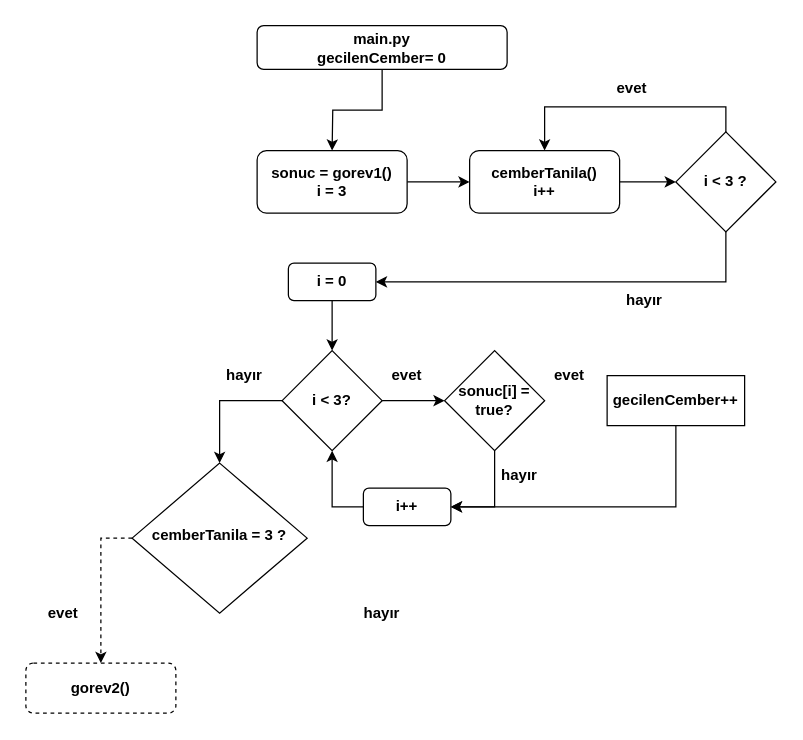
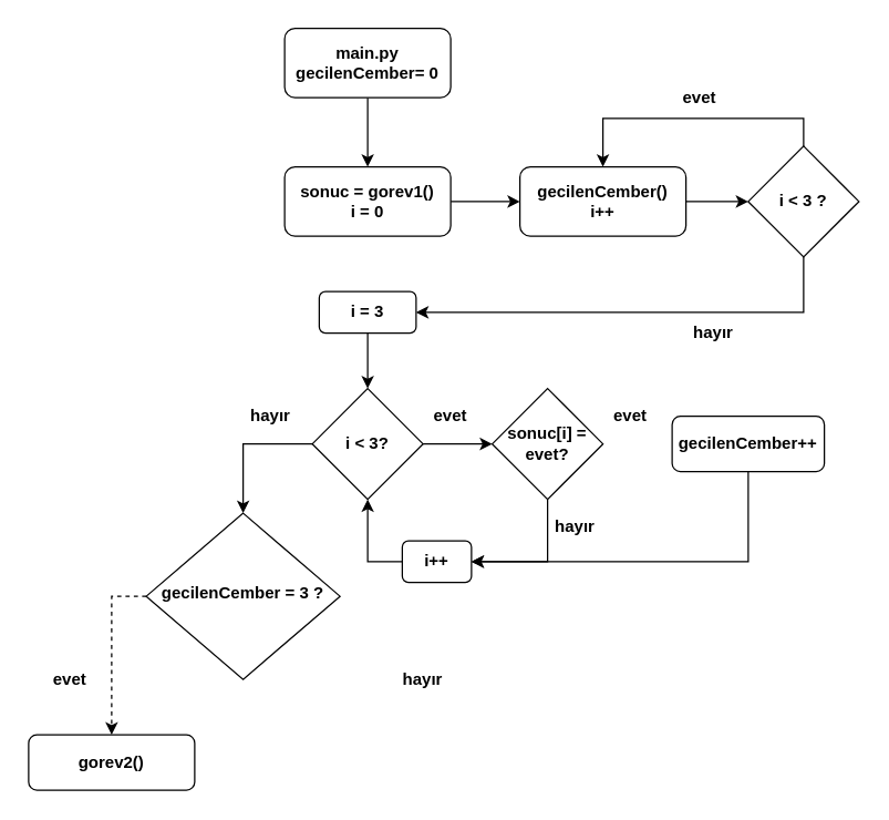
  <mxCell id="0" />
  <mxCell id="1" parent="0" />
  <mxCell id="2" style="edgeStyle=orthogonalEdgeStyle;rounded=0;orthogonalLoop=1;jettySize=auto;html=1;exitX=0.5;exitY=1;exitDx=0;exitDy=0;fontStyle=1" edge="1" parent="1" source="3"><mxGeometry relative="1" as="geometry"><mxPoint x="265" y="120" as="targetPoint" /></mxGeometry></mxCell>
- <mxCell id="3" value="main.py&lt;br&gt;gecilenCember= 0" style="rounded=1;whiteSpace=wrap;html=1;fontSize=12;glass=0;strokeWidth=1;shadow=0;fontStyle=1" parent="1" vertex="1"><mxGeometry x="205" y="20" width="200" height="35" as="geometry" /></mxCell>
+ <mxCell id="3" value="main.py&lt;br&gt;gecilenCember= 0" style="rounded=1;whiteSpace=wrap;html=1;fontSize=12;glass=0;strokeWidth=1;shadow=0;fontStyle=1" parent="1" vertex="1"><mxGeometry x="205" y="20" width="120" height="50" as="geometry" /></mxCell>
  <mxCell id="4" style="edgeStyle=orthogonalEdgeStyle;rounded=0;orthogonalLoop=1;jettySize=auto;html=1;exitX=0;exitY=0.5;exitDx=0;exitDy=0;entryX=0.5;entryY=0;entryDx=0;entryDy=0;fontStyle=1;dashed=1;" edge="1" parent="1" source="5" target="6"><mxGeometry relative="1" as="geometry" /></mxCell>
- <mxCell id="5" value="cemberTanila = 3 ?" style="rhombus;whiteSpace=wrap;html=1;shadow=0;fontFamily=Helvetica;fontSize=12;align=center;strokeWidth=1;spacing=6;spacingTop=-4;fontStyle=1" parent="1" vertex="1"><mxGeometry x="105" y="370" width="140" height="120" as="geometry" /></mxCell>
- <mxCell id="6" value="gorev2()" style="rounded=1;whiteSpace=wrap;html=1;fontSize=12;glass=0;strokeWidth=1;shadow=0;fontStyle=1;dashed=1;" parent="1" vertex="1"><mxGeometry x="20" y="530" width="120" height="40" as="geometry" /></mxCell>
+ <mxCell id="5" value="gecilenCember = 3 ?" style="rhombus;whiteSpace=wrap;html=1;shadow=0;fontFamily=Helvetica;fontSize=12;align=center;strokeWidth=1;spacing=6;spacingTop=-4;fontStyle=1" parent="1" vertex="1"><mxGeometry x="105" y="370" width="140" height="120" as="geometry" /></mxCell>
+ <mxCell id="6" value="gorev2()" style="rounded=1;whiteSpace=wrap;html=1;fontSize=12;glass=0;strokeWidth=1;shadow=0;fontStyle=1" parent="1" vertex="1"><mxGeometry x="20" y="530" width="120" height="40" as="geometry" /></mxCell>
  <mxCell id="7" style="edgeStyle=orthogonalEdgeStyle;rounded=0;orthogonalLoop=1;jettySize=auto;html=1;exitX=0;exitY=0.5;exitDx=0;exitDy=0;entryX=0.5;entryY=0;entryDx=0;entryDy=0;fontStyle=1" edge="1" parent="1" source="9" target="5"><mxGeometry relative="1" as="geometry" /></mxCell>
  <mxCell id="8" style="edgeStyle=orthogonalEdgeStyle;rounded=0;orthogonalLoop=1;jettySize=auto;html=1;exitX=1;exitY=0.5;exitDx=0;exitDy=0;entryX=0;entryY=0.5;entryDx=0;entryDy=0;fontStyle=1" edge="1" parent="1" source="9" target="11"><mxGeometry relative="1" as="geometry" /></mxCell>
  <mxCell id="9" value="i &amp;lt; 3?" style="rhombus;whiteSpace=wrap;html=1;fontStyle=1" vertex="1" parent="1"><mxGeometry x="225" y="280" width="80" height="80" as="geometry" /></mxCell>
  <mxCell id="10" style="edgeStyle=orthogonalEdgeStyle;rounded=0;orthogonalLoop=1;jettySize=auto;html=1;exitX=0.5;exitY=1;exitDx=0;exitDy=0;entryX=1;entryY=0.5;entryDx=0;entryDy=0;fontStyle=1" edge="1" parent="1" source="11" target="26"><mxGeometry relative="1" as="geometry"><mxPoint x="455" y="450" as="targetPoint" /></mxGeometry></mxCell>
- <mxCell id="11" value="sonuc[i] = true?" style="rhombus;whiteSpace=wrap;html=1;fontStyle=1" vertex="1" parent="1"><mxGeometry x="355" y="280" width="80" height="80" as="geometry" /></mxCell>
+ <mxCell id="11" value="sonuc[i] = evet?" style="rhombus;whiteSpace=wrap;html=1;fontStyle=1" vertex="1" parent="1"><mxGeometry x="355" y="280" width="80" height="80" as="geometry" /></mxCell>
  <mxCell id="12" style="edgeStyle=orthogonalEdgeStyle;rounded=0;orthogonalLoop=1;jettySize=auto;html=1;exitX=0.5;exitY=1;exitDx=0;exitDy=0;entryX=1;entryY=0.5;entryDx=0;entryDy=0;fontStyle=1" edge="1" parent="1" source="13" target="26"><mxGeometry relative="1" as="geometry" /></mxCell>
- <mxCell id="13" value="gecilenCember++" style="whiteSpace=wrap;html=1;fontStyle=1;rounded=0;" vertex="1" parent="1"><mxGeometry x="485" y="300" width="110" height="40" as="geometry" /></mxCell>
+ <mxCell id="13" value="gecilenCember++" style="rounded=1;whiteSpace=wrap;html=1;fontStyle=1" vertex="1" parent="1"><mxGeometry x="485" y="300" width="110" height="40" as="geometry" /></mxCell>
  <mxCell id="14" style="edgeStyle=orthogonalEdgeStyle;rounded=0;orthogonalLoop=1;jettySize=auto;html=1;exitX=1;exitY=0.5;exitDx=0;exitDy=0;fontStyle=1" edge="1" parent="1" source="15" target="20"><mxGeometry relative="1" as="geometry" /></mxCell>
- <mxCell id="15" value="cemberTanila()&lt;br&gt;i++" style="rounded=1;whiteSpace=wrap;html=1;fontStyle=1" vertex="1" parent="1"><mxGeometry x="375" y="120" width="120" height="50" as="geometry" /></mxCell>
+ <mxCell id="15" value="gecilenCember()&lt;br&gt;i++" style="rounded=1;whiteSpace=wrap;html=1;fontStyle=1" vertex="1" parent="1"><mxGeometry x="375" y="120" width="120" height="50" as="geometry" /></mxCell>
  <mxCell id="16" style="edgeStyle=orthogonalEdgeStyle;rounded=0;orthogonalLoop=1;jettySize=auto;html=1;exitX=1;exitY=0.5;exitDx=0;exitDy=0;entryX=0;entryY=0.5;entryDx=0;entryDy=0;fontStyle=1" edge="1" parent="1" source="17" target="15"><mxGeometry relative="1" as="geometry" /></mxCell>
- <mxCell id="17" value="sonuc = gorev1()&lt;br&gt;i = 3" style="rounded=1;whiteSpace=wrap;html=1;fontStyle=1" vertex="1" parent="1"><mxGeometry x="205" y="120" width="120" height="50" as="geometry" /></mxCell>
+ <mxCell id="17" value="sonuc = gorev1()&lt;br&gt;i = 0" style="rounded=1;whiteSpace=wrap;html=1;fontStyle=1" vertex="1" parent="1"><mxGeometry x="205" y="120" width="120" height="50" as="geometry" /></mxCell>
  <mxCell id="18" style="edgeStyle=orthogonalEdgeStyle;rounded=0;orthogonalLoop=1;jettySize=auto;html=1;exitX=0.5;exitY=0;exitDx=0;exitDy=0;entryX=0.5;entryY=0;entryDx=0;entryDy=0;fontStyle=1" edge="1" parent="1" source="20" target="15"><mxGeometry relative="1" as="geometry" /></mxCell>
  <mxCell id="19" style="edgeStyle=orthogonalEdgeStyle;rounded=0;orthogonalLoop=1;jettySize=auto;html=1;exitX=0.5;exitY=1;exitDx=0;exitDy=0;entryX=1;entryY=0.5;entryDx=0;entryDy=0;fontStyle=1" edge="1" parent="1" source="20" target="24"><mxGeometry relative="1" as="geometry"><mxPoint x="275" y="290" as="targetPoint" /></mxGeometry></mxCell>
  <mxCell id="20" value="i &amp;lt; 3 ?" style="rhombus;whiteSpace=wrap;html=1;fontStyle=1" vertex="1" parent="1"><mxGeometry x="540" y="105" width="80" height="80" as="geometry" /></mxCell>
  <mxCell id="21" value="evet" style="text;html=1;strokeColor=none;fillColor=none;align=center;verticalAlign=middle;whiteSpace=wrap;rounded=0;fontStyle=1" vertex="1" parent="1"><mxGeometry x="485" y="60" width="40" height="20" as="geometry" /></mxCell>
  <mxCell id="22" value="hayır" style="text;html=1;strokeColor=none;fillColor=none;align=center;verticalAlign=middle;whiteSpace=wrap;rounded=0;fontStyle=1" vertex="1" parent="1"><mxGeometry x="495" y="230" width="40" height="20" as="geometry" /></mxCell>
  <mxCell id="23" style="edgeStyle=orthogonalEdgeStyle;rounded=0;orthogonalLoop=1;jettySize=auto;html=1;exitX=0.5;exitY=1;exitDx=0;exitDy=0;entryX=0.5;entryY=0;entryDx=0;entryDy=0;fontStyle=1" edge="1" parent="1" source="24" target="9"><mxGeometry relative="1" as="geometry" /></mxCell>
- <mxCell id="24" value="i = 0" style="rounded=1;whiteSpace=wrap;html=1;fontStyle=1" vertex="1" parent="1"><mxGeometry x="230" y="210" width="70" height="30" as="geometry" /></mxCell>
+ <mxCell id="24" value="i = 3" style="rounded=1;whiteSpace=wrap;html=1;fontStyle=1" vertex="1" parent="1"><mxGeometry x="230" y="210" width="70" height="30" as="geometry" /></mxCell>
  <mxCell id="25" style="edgeStyle=orthogonalEdgeStyle;rounded=0;orthogonalLoop=1;jettySize=auto;html=1;exitX=0;exitY=0.5;exitDx=0;exitDy=0;entryX=0.5;entryY=1;entryDx=0;entryDy=0;fontStyle=1" edge="1" parent="1" source="26" target="9"><mxGeometry relative="1" as="geometry" /></mxCell>
- <mxCell id="26" value="i++" style="rounded=1;whiteSpace=wrap;html=1;fontStyle=1" vertex="1" parent="1"><mxGeometry x="290" y="390" width="70" height="30" as="geometry" /></mxCell>
+ <mxCell id="26" value="i++" style="rounded=1;whiteSpace=wrap;html=1;fontStyle=1" vertex="1" parent="1"><mxGeometry x="290" y="390" width="50" height="30" as="geometry" /></mxCell>
  <mxCell id="27" value="evet" style="text;html=1;strokeColor=none;fillColor=none;align=center;verticalAlign=middle;whiteSpace=wrap;rounded=0;fontStyle=1" vertex="1" parent="1"><mxGeometry x="305" y="290" width="40" height="20" as="geometry" /></mxCell>
  <mxCell id="28" value="evet" style="text;html=1;strokeColor=none;fillColor=none;align=center;verticalAlign=middle;whiteSpace=wrap;rounded=0;fontStyle=1" vertex="1" parent="1"><mxGeometry x="435" y="290" width="40" height="20" as="geometry" /></mxCell>
  <mxCell id="29" value="hayır" style="text;html=1;strokeColor=none;fillColor=none;align=center;verticalAlign=middle;whiteSpace=wrap;rounded=0;fontStyle=1" vertex="1" parent="1"><mxGeometry x="395" y="370" width="40" height="20" as="geometry" /></mxCell>
  <mxCell id="30" value="hayır" style="text;html=1;strokeColor=none;fillColor=none;align=center;verticalAlign=middle;whiteSpace=wrap;rounded=0;fontStyle=1" vertex="1" parent="1"><mxGeometry x="175" y="290" width="40" height="20" as="geometry" /></mxCell>
  <mxCell id="31" value="evet" style="text;html=1;strokeColor=none;fillColor=none;align=center;verticalAlign=middle;whiteSpace=wrap;rounded=0;fontStyle=1" vertex="1" parent="1"><mxGeometry x="30" y="480" width="40" height="20" as="geometry" /></mxCell>
  <mxCell id="32" value="hayır" style="text;html=1;strokeColor=none;fillColor=none;align=center;verticalAlign=middle;whiteSpace=wrap;rounded=0;fontStyle=1" vertex="1" parent="1"><mxGeometry x="285" y="480" width="40" height="20" as="geometry" /></mxCell>
